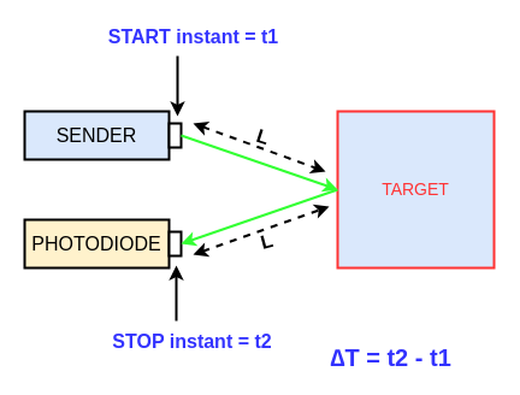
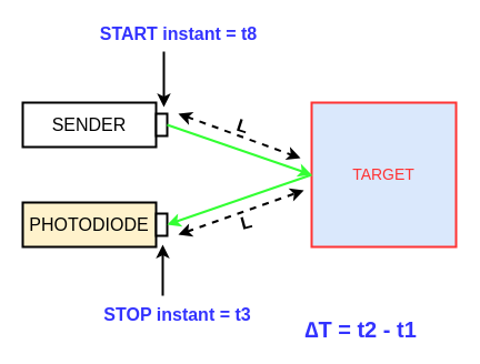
  <mxCell id="0" />
  <mxCell id="1" parent="0" />
  <mxCell id="2" value="&lt;font style=&quot;font-size: 14px&quot; color=&quot;#ff3333&quot;&gt;TARGET&lt;/font&gt;" style="whiteSpace=wrap;html=1;strokeColor=#FF3333;strokeWidth=2;fillColor=#dae8fc;" vertex="1" parent="1"><mxGeometry x="280" y="92" width="130" height="130" as="geometry" /></mxCell>
- <mxCell id="3" value="&lt;font style=&quot;font-size: 16px&quot; color=&quot;#000000&quot;&gt;SENDER&lt;/font&gt;" style="whiteSpace=wrap;html=1;fontSize=14;fontColor=#FF3333;strokeColor=#000000;strokeWidth=2;fillColor=#dae8fc;" vertex="1" parent="1"><mxGeometry x="20" y="92" width="120" height="40" as="geometry" /></mxCell>
+ <mxCell id="3" value="&lt;font style=&quot;font-size: 16px&quot; color=&quot;#000000&quot;&gt;SENDER&lt;/font&gt;" style="whiteSpace=wrap;html=1;fontSize=14;fontColor=#FF3333;strokeColor=#000000;strokeWidth=2;" vertex="1" parent="1"><mxGeometry x="20" y="92" width="120" height="40" as="geometry" /></mxCell>
  <mxCell id="4" value="&lt;font style=&quot;font-size: 16px&quot; color=&quot;#000000&quot;&gt;PHOTODIODE&lt;/font&gt;" style="whiteSpace=wrap;html=1;fontSize=14;fontColor=#FF3333;strokeColor=#000000;strokeWidth=2;fillColor=#fff2cc;" vertex="1" parent="1"><mxGeometry x="20" y="182" width="120" height="40" as="geometry" /></mxCell>
  <mxCell id="5" value="" style="whiteSpace=wrap;html=1;fontSize=14;fontColor=#FF3333;strokeColor=#000000;strokeWidth=2;" vertex="1" parent="1"><mxGeometry x="140" y="102" width="10" height="20" as="geometry" /></mxCell>
  <mxCell id="6" value="" style="whiteSpace=wrap;html=1;fontSize=14;fontColor=#FF3333;strokeColor=#000000;strokeWidth=2;" vertex="1" parent="1"><mxGeometry x="140" y="192" width="10" height="20" as="geometry" /></mxCell>
  <mxCell id="7" value="" style="endArrow=classic;html=1;fontSize=12;fontColor=#FFFFFF;exitX=1;exitY=0.5;exitDx=0;exitDy=0;entryX=0;entryY=0.5;entryDx=0;entryDy=0;strokeColor=#33FF33;strokeWidth=2;" edge="1" parent="1" source="5" target="2"><mxGeometry width="50" height="50" relative="1" as="geometry"><mxPoint x="40" y="182" as="sourcePoint" /><mxPoint x="90" y="132" as="targetPoint" /></mxGeometry></mxCell>
  <mxCell id="8" value="" style="endArrow=classic;html=1;fontSize=12;fontColor=#FFFFFF;entryX=1;entryY=0.5;entryDx=0;entryDy=0;exitX=0;exitY=0.5;exitDx=0;exitDy=0;strokeColor=#33FF33;strokeWidth=2;" edge="1" parent="1" source="2" target="6"><mxGeometry width="50" height="50" relative="1" as="geometry"><mxPoint x="270" y="162" as="sourcePoint" /><mxPoint x="290" y="167" as="targetPoint" /></mxGeometry></mxCell>
  <mxCell id="9" value="" style="endArrow=classic;dashed=1;html=1;strokeWidth=2;fontSize=12;fontColor=#FFFFFF;startArrow=classic;startFill=1;endFill=1;strokeColor=#000000;" edge="1" parent="1"><mxGeometry width="50" height="50" relative="1" as="geometry"><mxPoint x="160" y="102" as="sourcePoint" /><mxPoint x="270" y="142" as="targetPoint" /></mxGeometry></mxCell>
  <mxCell id="10" value="" style="endArrow=classic;dashed=1;html=1;strokeWidth=2;fontSize=12;fontColor=#FFFFFF;startArrow=classic;startFill=1;endFill=1;strokeColor=#000000;" edge="1" parent="1"><mxGeometry width="50" height="50" relative="1" as="geometry"><mxPoint x="160" y="211" as="sourcePoint" /><mxPoint x="273" y="171" as="targetPoint" /></mxGeometry></mxCell>
  <mxCell id="11" value="&lt;font color=&quot;#000000&quot; size=&quot;1&quot;&gt;&lt;b style=&quot;font-size: 16px&quot;&gt;L&lt;/b&gt;&lt;/font&gt;" style="text;html=1;resizable=0;autosize=1;align=center;verticalAlign=middle;points=[];fillColor=none;strokeColor=none;rounded=0;fontSize=12;fontColor=#FFFFFF;rotation=-15;" vertex="1" parent="1"><mxGeometry x="206" y="190" width="30" height="20" as="geometry" /></mxCell>
  <mxCell id="12" value="&lt;font color=&quot;#000000&quot; size=&quot;1&quot;&gt;&lt;b style=&quot;font-size: 16px&quot;&gt;L&lt;/b&gt;&lt;/font&gt;" style="text;html=1;resizable=0;autosize=1;align=center;verticalAlign=middle;points=[];fillColor=none;strokeColor=none;rounded=0;fontSize=12;fontColor=#FFFFFF;rotation=18;" vertex="1" parent="1"><mxGeometry x="203" y="103" width="30" height="20" as="geometry" /></mxCell>
  <mxCell id="13" value="" style="endArrow=classic;html=1;fontSize=12;fontColor=#000000;strokeColor=#000000;strokeWidth=2;" edge="1" parent="1"><mxGeometry width="50" height="50" relative="1" as="geometry"><mxPoint x="147" y="46" as="sourcePoint" /><mxPoint x="147" y="96" as="targetPoint" /></mxGeometry></mxCell>
  <mxCell id="14" value="" style="endArrow=classic;html=1;fontSize=12;fontColor=#000000;strokeColor=#000000;strokeWidth=2;" edge="1" parent="1"><mxGeometry width="50" height="50" relative="1" as="geometry"><mxPoint x="146" y="266" as="sourcePoint" /><mxPoint x="146" y="220" as="targetPoint" /></mxGeometry></mxCell>
- <mxCell id="15" value="&lt;font color=&quot;#3333ff&quot; style=&quot;font-size: 16px&quot;&gt;&lt;b&gt;START instant = t1&lt;/b&gt;&lt;/font&gt;" style="text;html=1;resizable=0;autosize=1;align=center;verticalAlign=middle;points=[];fillColor=none;strokeColor=none;rounded=0;fontSize=12;fontColor=#000000;" vertex="1" parent="1"><mxGeometry x="80" y="20" width="160" height="20" as="geometry" /></mxCell>
- <mxCell id="16" value="&lt;font color=&quot;#3333ff&quot; style=&quot;font-size: 16px&quot;&gt;&lt;b&gt;STOP instant = t2&lt;/b&gt;&lt;/font&gt;" style="text;html=1;resizable=0;autosize=1;align=center;verticalAlign=middle;points=[];fillColor=none;strokeColor=none;rounded=0;fontSize=12;fontColor=#000000;" vertex="1" parent="1"><mxGeometry x="84" y="273" width="150" height="20" as="geometry" /></mxCell>
+ <mxCell id="15" value="&lt;font color=&quot;#3333ff&quot; style=&quot;font-size: 16px&quot;&gt;&lt;b&gt;START instant = t8&lt;/b&gt;&lt;/font&gt;" style="text;html=1;resizable=0;autosize=1;align=center;verticalAlign=middle;points=[];fillColor=none;strokeColor=none;rounded=0;fontSize=12;fontColor=#000000;" vertex="1" parent="1"><mxGeometry x="80" y="20" width="160" height="20" as="geometry" /></mxCell>
+ <mxCell id="16" value="&lt;font color=&quot;#3333ff&quot; style=&quot;font-size: 16px&quot;&gt;&lt;b&gt;STOP instant = t3&lt;/b&gt;&lt;/font&gt;" style="text;html=1;resizable=0;autosize=1;align=center;verticalAlign=middle;points=[];fillColor=none;strokeColor=none;rounded=0;fontSize=12;fontColor=#000000;" vertex="1" parent="1"><mxGeometry x="84" y="273" width="150" height="20" as="geometry" /></mxCell>
  <mxCell id="17" value="&lt;font color=&quot;#3333ff&quot; size=&quot;1&quot;&gt;&lt;b style=&quot;font-size: 20px&quot;&gt;∆T = t2 - t1&lt;/b&gt;&lt;/font&gt;" style="text;html=1;resizable=0;autosize=1;align=center;verticalAlign=middle;points=[];fillColor=none;strokeColor=none;rounded=0;fontSize=12;fontColor=#000000;" vertex="1" parent="1"><mxGeometry x="264" y="286" width="120" height="20" as="geometry" /></mxCell>
